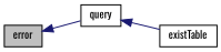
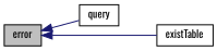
  digraph {
    fontname=Oswald
    rankdir=LR
    node [color=black fillcolor=white fontname=Oswald fontsize=10 shape=record style=filled]
    edge [color=midnightblue dir=back fontname=Oswald fontsize=10 labelfontname=Helvetica labelfontsize=10 style=solid]
    n1 [fillcolor=grey75 fontcolor=black height=0.2 label=error width=0.4]
    n2 [height=0.2 label=query width=0.4]
    n3 [height=0.2 label=existTable width=0.4]
    n1 -> n2
-   n2 -> n3
+   n1 -> n3
  }
